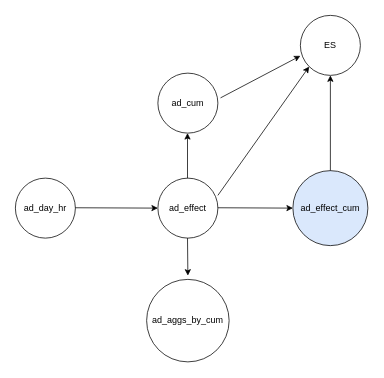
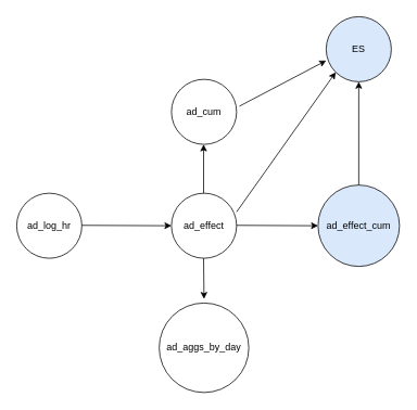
  <mxCell id="0" />
  <mxCell id="1" parent="0" />
- <mxCell id="2" value="ad_day_hr" style="ellipse;whiteSpace=wrap;html=1;aspect=fixed;" vertex="1" parent="1"><mxGeometry x="20" y="237" width="80" height="80" as="geometry" /></mxCell>
+ <mxCell id="2" value="ad_log_hr" style="ellipse;whiteSpace=wrap;html=1;aspect=fixed;" vertex="1" parent="1"><mxGeometry x="20" y="237" width="80" height="80" as="geometry" /></mxCell>
  <mxCell id="3" value="ad_effect" style="ellipse;whiteSpace=wrap;html=1;aspect=fixed;" vertex="1" parent="1"><mxGeometry x="210" y="237" width="80" height="80" as="geometry" /></mxCell>
  <mxCell id="4" value="" style="endArrow=classic;html=1;rounded=0;entryX=0;entryY=0.5;entryDx=0;entryDy=0;" edge="1" parent="1" target="3"><mxGeometry width="50" height="50" relative="1" as="geometry"><mxPoint x="100" y="276.5" as="sourcePoint" /><mxPoint x="180" y="276.5" as="targetPoint" /></mxGeometry></mxCell>
  <mxCell id="5" value="ad_effect_cum" style="ellipse;whiteSpace=wrap;html=1;aspect=fixed;fillColor=#dae8fc;" vertex="1" parent="1"><mxGeometry x="390" y="227" width="100" height="100" as="geometry" /></mxCell>
  <mxCell id="6" value="" style="endArrow=classic;html=1;rounded=0;" edge="1" parent="1"><mxGeometry width="50" height="50" relative="1" as="geometry"><mxPoint x="290" y="276.5" as="sourcePoint" /><mxPoint x="390" y="277" as="targetPoint" /></mxGeometry></mxCell>
- <mxCell id="7" value="ad_aggs_by_cum" style="ellipse;whiteSpace=wrap;html=1;aspect=fixed;" vertex="1" parent="1"><mxGeometry x="195" y="372" width="110" height="110" as="geometry" /></mxCell>
+ <mxCell id="7" value="ad_aggs_by_day" style="ellipse;whiteSpace=wrap;html=1;aspect=fixed;" vertex="1" parent="1"><mxGeometry x="195" y="372" width="110" height="110" as="geometry" /></mxCell>
  <mxCell id="8" value="" style="endArrow=classic;html=1;rounded=0;" edge="1" parent="1"><mxGeometry width="50" height="50" relative="1" as="geometry"><mxPoint x="249.5" y="317" as="sourcePoint" /><mxPoint x="250" y="367" as="targetPoint" /></mxGeometry></mxCell>
  <mxCell id="9" value="ad_cum" style="ellipse;whiteSpace=wrap;html=1;aspect=fixed;" vertex="1" parent="1"><mxGeometry x="210" y="97" width="80" height="80" as="geometry" /></mxCell>
  <mxCell id="10" value="" style="endArrow=classic;html=1;rounded=0;" edge="1" parent="1"><mxGeometry width="50" height="50" relative="1" as="geometry"><mxPoint x="249.5" y="237" as="sourcePoint" /><mxPoint x="249.5" y="177" as="targetPoint" /></mxGeometry></mxCell>
- <mxCell id="11" value="ES" style="ellipse;whiteSpace=wrap;html=1;aspect=fixed;" vertex="1" parent="1"><mxGeometry x="400" y="20" width="80" height="80" as="geometry" /></mxCell>
+ <mxCell id="11" value="ES" style="ellipse;whiteSpace=wrap;html=1;aspect=fixed;fillColor=#dae8fc;" vertex="1" parent="1"><mxGeometry x="400" y="20" width="80" height="80" as="geometry" /></mxCell>
  <mxCell id="12" value="" style="endArrow=classic;html=1;rounded=0;entryX=0;entryY=1;entryDx=0;entryDy=0;" edge="1" parent="1" target="11"><mxGeometry width="50" height="50" relative="1" as="geometry"><mxPoint x="290" y="260" as="sourcePoint" /><mxPoint x="340" y="210" as="targetPoint" /></mxGeometry></mxCell>
  <mxCell id="13" value="" style="endArrow=classic;html=1;rounded=0;entryX=0.5;entryY=1;entryDx=0;entryDy=0;" edge="1" parent="1" target="11"><mxGeometry width="50" height="50" relative="1" as="geometry"><mxPoint x="440" y="227" as="sourcePoint" /><mxPoint x="490" y="177" as="targetPoint" /></mxGeometry></mxCell>
  <mxCell id="14" value="" style="endArrow=classic;html=1;rounded=0;entryX=-0.044;entryY=0.675;entryDx=0;entryDy=0;entryPerimeter=0;" edge="1" parent="1"><mxGeometry width="50" height="50" relative="1" as="geometry"><mxPoint x="293.52" y="130" as="sourcePoint" /><mxPoint x="400" y="74" as="targetPoint" /></mxGeometry></mxCell>
